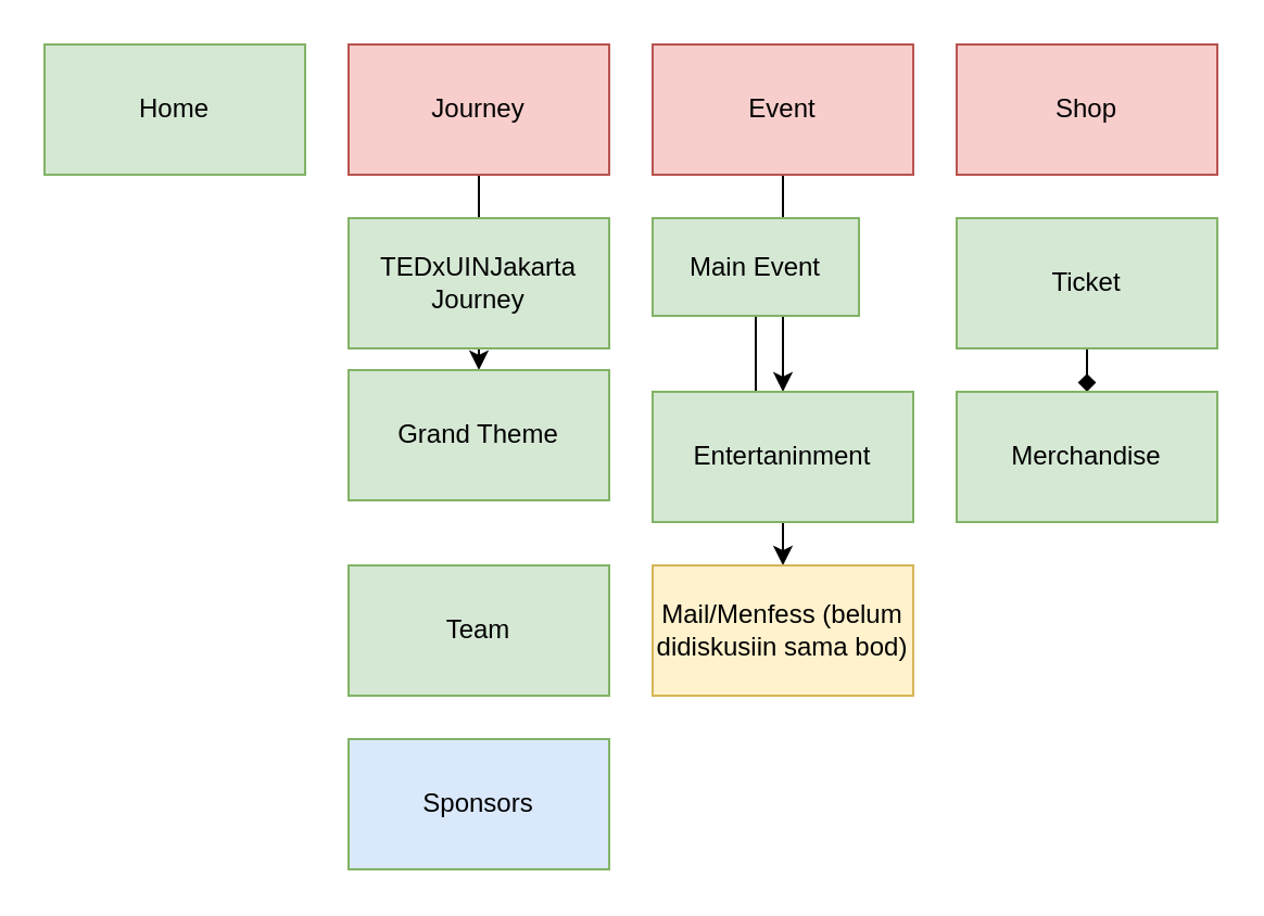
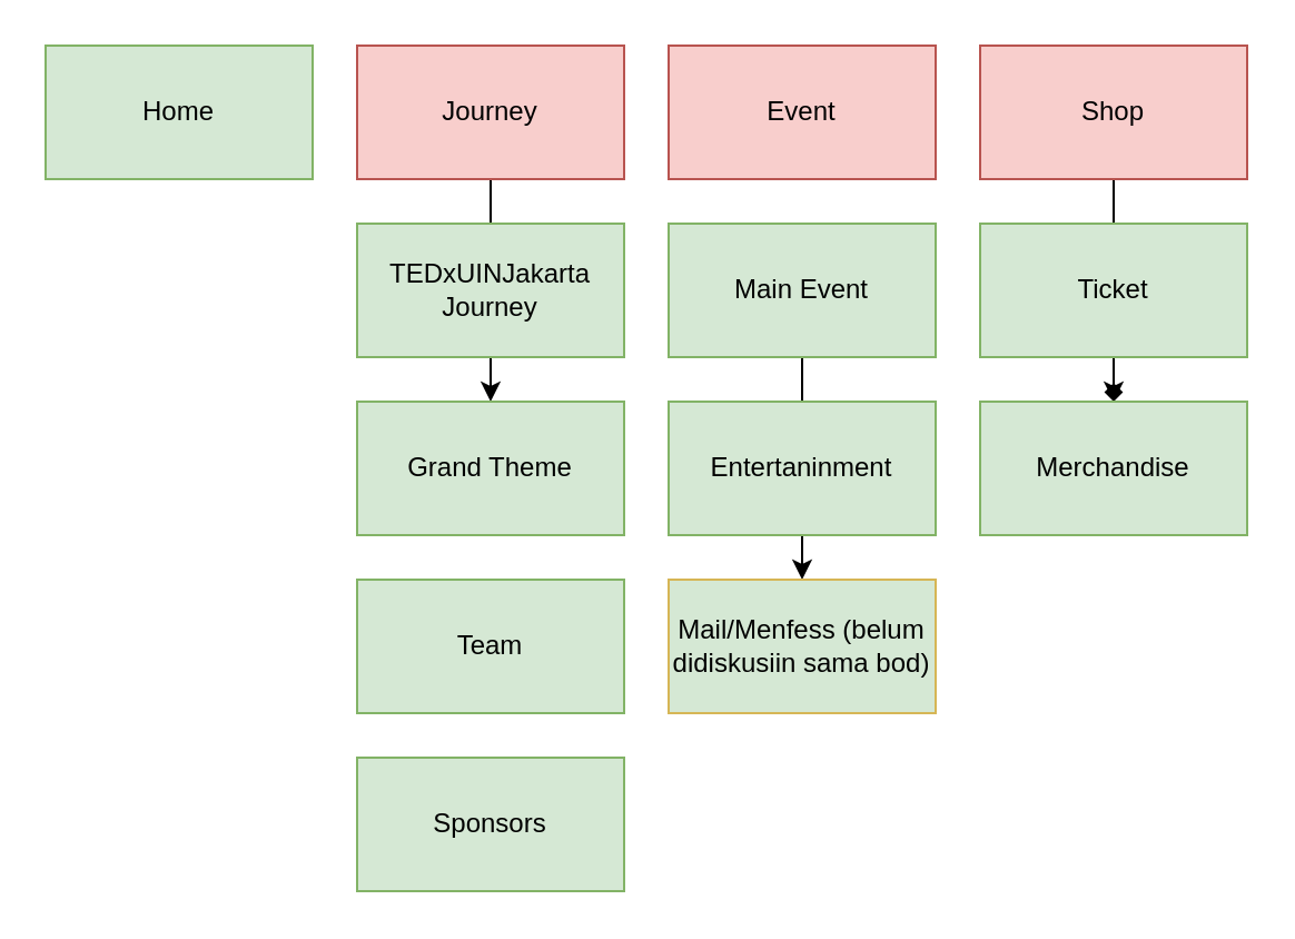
  <mxCell id="0" />
  <mxCell id="1" parent="0" />
  <mxCell id="2" value="Home" style="rounded=0;whiteSpace=wrap;html=1;fillColor=#d5e8d4;strokeColor=#82b366;" vertex="1" parent="1"><mxGeometry x="20" y="20" width="120" height="60" as="geometry" /></mxCell>
  <mxCell id="3" value="" style="edgeStyle=orthogonalEdgeStyle;rounded=0;orthogonalLoop=1;jettySize=auto;html=1;" edge="1" parent="1" source="4" target="8"><mxGeometry relative="1" as="geometry" /></mxCell>
  <mxCell id="4" value="Journey" style="rounded=0;whiteSpace=wrap;html=1;fillColor=#f8cecc;strokeColor=#b85450;" vertex="1" parent="1"><mxGeometry x="160" y="20" width="120" height="60" as="geometry" /></mxCell>
- <mxCell id="5" value="" style="edgeStyle=orthogonalEdgeStyle;rounded=0;orthogonalLoop=1;jettySize=auto;html=1;" edge="1" parent="1" source="6" target="13"><mxGeometry relative="1" as="geometry" /></mxCell>
  <mxCell id="6" value="Event" style="rounded=0;whiteSpace=wrap;html=1;fillColor=#f8cecc;strokeColor=#b85450;" vertex="1" parent="1"><mxGeometry x="300" y="20" width="120" height="60" as="geometry" /></mxCell>
  <mxCell id="7" value="TEDxUINJakarta Journey" style="rounded=0;whiteSpace=wrap;html=1;fillColor=#d5e8d4;strokeColor=#82b366;" vertex="1" parent="1"><mxGeometry x="160" y="100" width="120" height="60" as="geometry" /></mxCell>
- <mxCell id="8" value="Grand Theme" style="rounded=0;whiteSpace=wrap;html=1;fillColor=#d5e8d4;strokeColor=#82b366;" vertex="1" parent="1"><mxGeometry x="160" y="170" width="120" height="60" as="geometry" /></mxCell>
+ <mxCell id="8" value="Grand Theme" style="rounded=0;whiteSpace=wrap;html=1;fillColor=#d5e8d4;strokeColor=#82b366;" vertex="1" parent="1"><mxGeometry x="160" y="180" width="120" height="60" as="geometry" /></mxCell>
  <mxCell id="9" value="Team" style="rounded=0;whiteSpace=wrap;html=1;fillColor=#d5e8d4;strokeColor=#82b366;" vertex="1" parent="1"><mxGeometry x="160" y="260" width="120" height="60" as="geometry" /></mxCell>
- <mxCell id="10" value="Sponsors" style="rounded=0;whiteSpace=wrap;html=1;fillColor=#dae8fc;strokeColor=#82b366;" vertex="1" parent="1"><mxGeometry x="160" y="340" width="120" height="60" as="geometry" /></mxCell>
+ <mxCell id="10" value="Sponsors" style="rounded=0;whiteSpace=wrap;html=1;fillColor=#d5e8d4;strokeColor=#82b366;" vertex="1" parent="1"><mxGeometry x="160" y="340" width="120" height="60" as="geometry" /></mxCell>
  <mxCell id="11" value="" style="edgeStyle=orthogonalEdgeStyle;rounded=0;orthogonalLoop=1;jettySize=auto;html=1;" edge="1" parent="1" source="12" target="14"><mxGeometry relative="1" as="geometry" /></mxCell>
- <mxCell id="12" value="Main Event" style="rounded=0;whiteSpace=wrap;html=1;fillColor=#d5e8d4;strokeColor=#82b366;" vertex="1" parent="1"><mxGeometry x="300" y="100" width="95" height="45" as="geometry" /></mxCell>
+ <mxCell id="12" value="Main Event" style="rounded=0;whiteSpace=wrap;html=1;fillColor=#d5e8d4;strokeColor=#82b366;" vertex="1" parent="1"><mxGeometry x="300" y="100" width="120" height="60" as="geometry" /></mxCell>
  <mxCell id="13" value="Entertaninment" style="rounded=0;whiteSpace=wrap;html=1;fillColor=#d5e8d4;strokeColor=#82b366;" vertex="1" parent="1"><mxGeometry x="300" y="180" width="120" height="60" as="geometry" /></mxCell>
- <mxCell id="14" value="Mail/Menfess (belum didiskusiin sama bod)" style="rounded=0;whiteSpace=wrap;html=1;fillColor=#fff2cc;strokeColor=#d6b656;" vertex="1" parent="1"><mxGeometry x="300" y="260" width="120" height="60" as="geometry" /></mxCell>
+ <mxCell id="14" value="Mail/Menfess (belum didiskusiin sama bod)" style="rounded=0;whiteSpace=wrap;html=1;fillColor=#d5e8d4;strokeColor=#d6b656;" vertex="1" parent="1"><mxGeometry x="300" y="260" width="120" height="60" as="geometry" /></mxCell>
+ <mxCell id="15" value="" style="edgeStyle=orthogonalEdgeStyle;rounded=0;orthogonalLoop=1;jettySize=auto;html=1;" edge="1" parent="1" source="16" target="19"><mxGeometry relative="1" as="geometry" /></mxCell>
  <mxCell id="16" value="Shop" style="rounded=0;whiteSpace=wrap;html=1;fillColor=#f8cecc;strokeColor=#b85450;" vertex="1" parent="1"><mxGeometry x="440" y="20" width="120" height="60" as="geometry" /></mxCell>
  <mxCell id="17" value="" style="edgeStyle=orthogonalEdgeStyle;rounded=0;orthogonalLoop=1;jettySize=auto;html=1;endArrow=diamond;" edge="1" parent="1" source="18" target="19"><mxGeometry relative="1" as="geometry" /></mxCell>
  <mxCell id="18" value="Ticket" style="rounded=0;whiteSpace=wrap;html=1;fillColor=#d5e8d4;strokeColor=#82b366;" vertex="1" parent="1"><mxGeometry x="440" y="100" width="120" height="60" as="geometry" /></mxCell>
  <mxCell id="19" value="Merchandise" style="rounded=0;whiteSpace=wrap;html=1;fillColor=#d5e8d4;strokeColor=#82b366;" vertex="1" parent="1"><mxGeometry x="440" y="180" width="120" height="60" as="geometry" /></mxCell>
